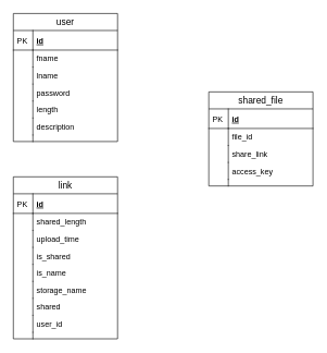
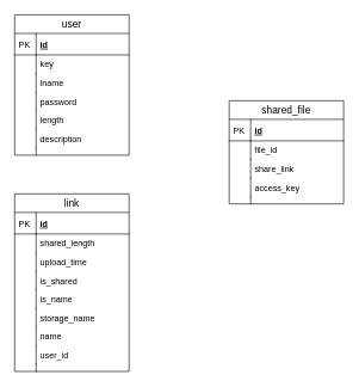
  <mxCell id="0" />
  <mxCell id="1" parent="0" />
  <mxCell id="2" value="user" style="swimlane;fontStyle=0;childLayout=stackLayout;horizontal=1;startSize=26;horizontalStack=0;resizeParent=1;resizeParentMax=0;resizeLast=0;collapsible=1;marginBottom=0;align=center;fontSize=14;" vertex="1" parent="1"><mxGeometry x="20" y="20" width="160" height="196" as="geometry" /></mxCell>
  <mxCell id="3" value="id" style="shape=partialRectangle;top=0;left=0;right=0;bottom=1;align=left;verticalAlign=middle;fillColor=none;spacingLeft=34;spacingRight=4;overflow=hidden;rotatable=0;points=[[0,0.5],[1,0.5]];portConstraint=eastwest;dropTarget=0;fontStyle=5;fontSize=12;" vertex="1" parent="2"><mxGeometry y="26" width="160" height="30" as="geometry" /></mxCell>
  <mxCell id="4" value="PK" style="shape=partialRectangle;top=0;left=0;bottom=0;fillColor=none;align=left;verticalAlign=middle;spacingLeft=4;spacingRight=4;overflow=hidden;rotatable=0;points=[];portConstraint=eastwest;part=1;fontSize=12;" vertex="1" connectable="0" parent="3"><mxGeometry width="30" height="30" as="geometry" /></mxCell>
- <mxCell id="5" value="fname" style="shape=partialRectangle;top=0;left=0;right=0;bottom=0;align=left;verticalAlign=top;fillColor=none;spacingLeft=34;spacingRight=4;overflow=hidden;rotatable=0;points=[[0,0.5],[1,0.5]];portConstraint=eastwest;dropTarget=0;fontSize=12;" vertex="1" parent="2"><mxGeometry y="56" width="160" height="26" as="geometry" /></mxCell>
+ <mxCell id="5" value="key" style="shape=partialRectangle;top=0;left=0;right=0;bottom=0;align=left;verticalAlign=top;fillColor=none;spacingLeft=34;spacingRight=4;overflow=hidden;rotatable=0;points=[[0,0.5],[1,0.5]];portConstraint=eastwest;dropTarget=0;fontSize=12;" vertex="1" parent="2"><mxGeometry y="56" width="160" height="26" as="geometry" /></mxCell>
  <mxCell id="6" value="" style="shape=partialRectangle;top=0;left=0;bottom=0;fillColor=none;align=left;verticalAlign=top;spacingLeft=4;spacingRight=4;overflow=hidden;rotatable=0;points=[];portConstraint=eastwest;part=1;fontSize=12;" vertex="1" connectable="0" parent="5"><mxGeometry width="30" height="26" as="geometry" /></mxCell>
  <mxCell id="7" value="lname" style="shape=partialRectangle;top=0;left=0;right=0;bottom=0;align=left;verticalAlign=top;fillColor=none;spacingLeft=34;spacingRight=4;overflow=hidden;rotatable=0;points=[[0,0.5],[1,0.5]];portConstraint=eastwest;dropTarget=0;fontSize=12;" vertex="1" parent="2"><mxGeometry y="82" width="160" height="26" as="geometry" /></mxCell>
  <mxCell id="8" value="" style="shape=partialRectangle;top=0;left=0;bottom=0;fillColor=none;align=left;verticalAlign=top;spacingLeft=4;spacingRight=4;overflow=hidden;rotatable=0;points=[];portConstraint=eastwest;part=1;fontSize=12;" vertex="1" connectable="0" parent="7"><mxGeometry width="30" height="26" as="geometry" /></mxCell>
  <mxCell id="9" value="password" style="shape=partialRectangle;top=0;left=0;right=0;bottom=0;align=left;verticalAlign=top;fillColor=none;spacingLeft=34;spacingRight=4;overflow=hidden;rotatable=0;points=[[0,0.5],[1,0.5]];portConstraint=eastwest;dropTarget=0;fontSize=12;" vertex="1" parent="2"><mxGeometry y="108" width="160" height="26" as="geometry" /></mxCell>
  <mxCell id="10" value="" style="shape=partialRectangle;top=0;left=0;bottom=0;fillColor=none;align=left;verticalAlign=top;spacingLeft=4;spacingRight=4;overflow=hidden;rotatable=0;points=[];portConstraint=eastwest;part=1;fontSize=12;" vertex="1" connectable="0" parent="9"><mxGeometry width="30" height="26" as="geometry" /></mxCell>
  <mxCell id="11" value="length" style="shape=partialRectangle;top=0;left=0;right=0;bottom=0;align=left;verticalAlign=top;fillColor=none;spacingLeft=34;spacingRight=4;overflow=hidden;rotatable=0;points=[[0,0.5],[1,0.5]];portConstraint=eastwest;dropTarget=0;fontSize=12;" vertex="1" parent="2"><mxGeometry y="134" width="160" height="26" as="geometry" /></mxCell>
  <mxCell id="12" value="" style="shape=partialRectangle;top=0;left=0;bottom=0;fillColor=none;align=left;verticalAlign=top;spacingLeft=4;spacingRight=4;overflow=hidden;rotatable=0;points=[];portConstraint=eastwest;part=1;fontSize=12;" vertex="1" connectable="0" parent="11"><mxGeometry width="30" height="26" as="geometry" /></mxCell>
  <mxCell id="13" value="description" style="shape=partialRectangle;top=0;left=0;right=0;bottom=0;align=left;verticalAlign=top;fillColor=none;spacingLeft=34;spacingRight=4;overflow=hidden;rotatable=0;points=[[0,0.5],[1,0.5]];portConstraint=eastwest;dropTarget=0;fontSize=12;" vertex="1" parent="2"><mxGeometry y="160" width="160" height="26" as="geometry" /></mxCell>
  <mxCell id="14" value="" style="shape=partialRectangle;top=0;left=0;bottom=0;fillColor=none;align=left;verticalAlign=top;spacingLeft=4;spacingRight=4;overflow=hidden;rotatable=0;points=[];portConstraint=eastwest;part=1;fontSize=12;" vertex="1" connectable="0" parent="13"><mxGeometry width="30" height="26" as="geometry" /></mxCell>
  <mxCell id="15" value="" style="shape=partialRectangle;top=0;left=0;right=0;bottom=0;align=left;verticalAlign=top;fillColor=none;spacingLeft=34;spacingRight=4;overflow=hidden;rotatable=0;points=[[0,0.5],[1,0.5]];portConstraint=eastwest;dropTarget=0;fontSize=12;" vertex="1" parent="2"><mxGeometry y="186" width="160" height="10" as="geometry" /></mxCell>
  <mxCell id="16" value="" style="shape=partialRectangle;top=0;left=0;bottom=0;fillColor=none;align=left;verticalAlign=top;spacingLeft=4;spacingRight=4;overflow=hidden;rotatable=0;points=[];portConstraint=eastwest;part=1;fontSize=12;" vertex="1" connectable="0" parent="15"><mxGeometry width="30" height="10" as="geometry" /></mxCell>
  <mxCell id="17" value="shared_file" style="swimlane;fontStyle=0;childLayout=stackLayout;horizontal=1;startSize=26;horizontalStack=0;resizeParent=1;resizeParentMax=0;resizeLast=0;collapsible=1;marginBottom=0;align=center;fontSize=14;" vertex="1" parent="1"><mxGeometry x="320" y="140" width="160" height="144" as="geometry" /></mxCell>
  <mxCell id="18" value="id" style="shape=partialRectangle;top=0;left=0;right=0;bottom=1;align=left;verticalAlign=middle;fillColor=none;spacingLeft=34;spacingRight=4;overflow=hidden;rotatable=0;points=[[0,0.5],[1,0.5]];portConstraint=eastwest;dropTarget=0;fontStyle=5;fontSize=12;" vertex="1" parent="17"><mxGeometry y="26" width="160" height="30" as="geometry" /></mxCell>
  <mxCell id="19" value="PK" style="shape=partialRectangle;top=0;left=0;bottom=0;fillColor=none;align=left;verticalAlign=middle;spacingLeft=4;spacingRight=4;overflow=hidden;rotatable=0;points=[];portConstraint=eastwest;part=1;fontSize=12;" vertex="1" connectable="0" parent="18"><mxGeometry width="30" height="30" as="geometry" /></mxCell>
  <mxCell id="20" value="file_id" style="shape=partialRectangle;top=0;left=0;right=0;bottom=0;align=left;verticalAlign=top;fillColor=none;spacingLeft=34;spacingRight=4;overflow=hidden;rotatable=0;points=[[0,0.5],[1,0.5]];portConstraint=eastwest;dropTarget=0;fontSize=12;" vertex="1" parent="17"><mxGeometry y="56" width="160" height="26" as="geometry" /></mxCell>
  <mxCell id="21" value="" style="shape=partialRectangle;top=0;left=0;bottom=0;fillColor=none;align=left;verticalAlign=top;spacingLeft=4;spacingRight=4;overflow=hidden;rotatable=0;points=[];portConstraint=eastwest;part=1;fontSize=12;" vertex="1" connectable="0" parent="20"><mxGeometry width="30" height="26" as="geometry" /></mxCell>
  <mxCell id="22" value="share_link" style="shape=partialRectangle;top=0;left=0;right=0;bottom=0;align=left;verticalAlign=top;fillColor=none;spacingLeft=34;spacingRight=4;overflow=hidden;rotatable=0;points=[[0,0.5],[1,0.5]];portConstraint=eastwest;dropTarget=0;fontSize=12;" vertex="1" parent="17"><mxGeometry y="82" width="160" height="26" as="geometry" /></mxCell>
  <mxCell id="23" value="" style="shape=partialRectangle;top=0;left=0;bottom=0;fillColor=none;align=left;verticalAlign=top;spacingLeft=4;spacingRight=4;overflow=hidden;rotatable=0;points=[];portConstraint=eastwest;part=1;fontSize=12;" vertex="1" connectable="0" parent="22"><mxGeometry width="30" height="26" as="geometry" /></mxCell>
  <mxCell id="24" value="access_key" style="shape=partialRectangle;top=0;left=0;right=0;bottom=0;align=left;verticalAlign=top;fillColor=none;spacingLeft=34;spacingRight=4;overflow=hidden;rotatable=0;points=[[0,0.5],[1,0.5]];portConstraint=eastwest;dropTarget=0;fontSize=12;" vertex="1" parent="17"><mxGeometry y="108" width="160" height="26" as="geometry" /></mxCell>
  <mxCell id="25" value="" style="shape=partialRectangle;top=0;left=0;bottom=0;fillColor=none;align=left;verticalAlign=top;spacingLeft=4;spacingRight=4;overflow=hidden;rotatable=0;points=[];portConstraint=eastwest;part=1;fontSize=12;" vertex="1" connectable="0" parent="24"><mxGeometry width="30" height="26" as="geometry" /></mxCell>
  <mxCell id="26" value="" style="shape=partialRectangle;top=0;left=0;right=0;bottom=0;align=left;verticalAlign=top;fillColor=none;spacingLeft=34;spacingRight=4;overflow=hidden;rotatable=0;points=[[0,0.5],[1,0.5]];portConstraint=eastwest;dropTarget=0;fontSize=12;" vertex="1" parent="17"><mxGeometry y="134" width="160" height="10" as="geometry" /></mxCell>
  <mxCell id="27" value="" style="shape=partialRectangle;top=0;left=0;bottom=0;fillColor=none;align=left;verticalAlign=top;spacingLeft=4;spacingRight=4;overflow=hidden;rotatable=0;points=[];portConstraint=eastwest;part=1;fontSize=12;" vertex="1" connectable="0" parent="26"><mxGeometry width="30" height="10" as="geometry" /></mxCell>
  <mxCell id="28" value="link" style="swimlane;fontStyle=0;childLayout=stackLayout;horizontal=1;startSize=26;horizontalStack=0;resizeParent=1;resizeParentMax=0;resizeLast=0;collapsible=1;marginBottom=0;align=center;fontSize=14;" vertex="1" parent="1"><mxGeometry x="20" y="270" width="160" height="248" as="geometry" /></mxCell>
  <mxCell id="29" value="id" style="shape=partialRectangle;top=0;left=0;right=0;bottom=1;align=left;verticalAlign=middle;fillColor=none;spacingLeft=34;spacingRight=4;overflow=hidden;rotatable=0;points=[[0,0.5],[1,0.5]];portConstraint=eastwest;dropTarget=0;fontStyle=5;fontSize=12;" vertex="1" parent="28"><mxGeometry y="26" width="160" height="30" as="geometry" /></mxCell>
  <mxCell id="30" value="PK" style="shape=partialRectangle;top=0;left=0;bottom=0;fillColor=none;align=left;verticalAlign=middle;spacingLeft=4;spacingRight=4;overflow=hidden;rotatable=0;points=[];portConstraint=eastwest;part=1;fontSize=12;" vertex="1" connectable="0" parent="29"><mxGeometry width="30" height="30" as="geometry" /></mxCell>
  <mxCell id="31" value="shared_length" style="shape=partialRectangle;top=0;left=0;right=0;bottom=0;align=left;verticalAlign=top;fillColor=none;spacingLeft=34;spacingRight=4;overflow=hidden;rotatable=0;points=[[0,0.5],[1,0.5]];portConstraint=eastwest;dropTarget=0;fontSize=12;" vertex="1" parent="28"><mxGeometry y="56" width="160" height="26" as="geometry" /></mxCell>
  <mxCell id="32" value="" style="shape=partialRectangle;top=0;left=0;bottom=0;fillColor=none;align=left;verticalAlign=top;spacingLeft=4;spacingRight=4;overflow=hidden;rotatable=0;points=[];portConstraint=eastwest;part=1;fontSize=12;" vertex="1" connectable="0" parent="31"><mxGeometry width="30" height="26" as="geometry" /></mxCell>
  <mxCell id="33" value="upload_time" style="shape=partialRectangle;top=0;left=0;right=0;bottom=0;align=left;verticalAlign=top;fillColor=none;spacingLeft=34;spacingRight=4;overflow=hidden;rotatable=0;points=[[0,0.5],[1,0.5]];portConstraint=eastwest;dropTarget=0;fontSize=12;" vertex="1" parent="28"><mxGeometry y="82" width="160" height="26" as="geometry" /></mxCell>
  <mxCell id="34" value="" style="shape=partialRectangle;top=0;left=0;bottom=0;fillColor=none;align=left;verticalAlign=top;spacingLeft=4;spacingRight=4;overflow=hidden;rotatable=0;points=[];portConstraint=eastwest;part=1;fontSize=12;" vertex="1" connectable="0" parent="33"><mxGeometry width="30" height="26" as="geometry" /></mxCell>
  <mxCell id="35" value="is_shared" style="shape=partialRectangle;top=0;left=0;right=0;bottom=0;align=left;verticalAlign=top;fillColor=none;spacingLeft=34;spacingRight=4;overflow=hidden;rotatable=0;points=[[0,0.5],[1,0.5]];portConstraint=eastwest;dropTarget=0;fontSize=12;" vertex="1" parent="28"><mxGeometry y="108" width="160" height="26" as="geometry" /></mxCell>
  <mxCell id="36" value="" style="shape=partialRectangle;top=0;left=0;bottom=0;fillColor=none;align=left;verticalAlign=top;spacingLeft=4;spacingRight=4;overflow=hidden;rotatable=0;points=[];portConstraint=eastwest;part=1;fontSize=12;" vertex="1" connectable="0" parent="35"><mxGeometry width="30" height="26" as="geometry" /></mxCell>
  <mxCell id="37" value="is_name" style="shape=partialRectangle;top=0;left=0;right=0;bottom=0;align=left;verticalAlign=top;fillColor=none;spacingLeft=34;spacingRight=4;overflow=hidden;rotatable=0;points=[[0,0.5],[1,0.5]];portConstraint=eastwest;dropTarget=0;fontSize=12;" vertex="1" parent="28"><mxGeometry y="134" width="160" height="26" as="geometry" /></mxCell>
  <mxCell id="38" value="" style="shape=partialRectangle;top=0;left=0;bottom=0;fillColor=none;align=left;verticalAlign=top;spacingLeft=4;spacingRight=4;overflow=hidden;rotatable=0;points=[];portConstraint=eastwest;part=1;fontSize=12;" vertex="1" connectable="0" parent="37"><mxGeometry width="30" height="26" as="geometry" /></mxCell>
  <mxCell id="39" value="storage_name" style="shape=partialRectangle;top=0;left=0;right=0;bottom=0;align=left;verticalAlign=top;fillColor=none;spacingLeft=34;spacingRight=4;overflow=hidden;rotatable=0;points=[[0,0.5],[1,0.5]];portConstraint=eastwest;dropTarget=0;fontSize=12;" vertex="1" parent="28"><mxGeometry y="160" width="160" height="26" as="geometry" /></mxCell>
  <mxCell id="40" value="" style="shape=partialRectangle;top=0;left=0;bottom=0;fillColor=none;align=left;verticalAlign=top;spacingLeft=4;spacingRight=4;overflow=hidden;rotatable=0;points=[];portConstraint=eastwest;part=1;fontSize=12;" vertex="1" connectable="0" parent="39"><mxGeometry width="30" height="26" as="geometry" /></mxCell>
- <mxCell id="41" value="shared" style="shape=partialRectangle;top=0;left=0;right=0;bottom=0;align=left;verticalAlign=top;fillColor=none;spacingLeft=34;spacingRight=4;overflow=hidden;rotatable=0;points=[[0,0.5],[1,0.5]];portConstraint=eastwest;dropTarget=0;fontSize=12;" vertex="1" parent="28"><mxGeometry y="186" width="160" height="26" as="geometry" /></mxCell>
+ <mxCell id="41" value="name" style="shape=partialRectangle;top=0;left=0;right=0;bottom=0;align=left;verticalAlign=top;fillColor=none;spacingLeft=34;spacingRight=4;overflow=hidden;rotatable=0;points=[[0,0.5],[1,0.5]];portConstraint=eastwest;dropTarget=0;fontSize=12;" vertex="1" parent="28"><mxGeometry y="186" width="160" height="26" as="geometry" /></mxCell>
  <mxCell id="42" value="" style="shape=partialRectangle;top=0;left=0;bottom=0;fillColor=none;align=left;verticalAlign=top;spacingLeft=4;spacingRight=4;overflow=hidden;rotatable=0;points=[];portConstraint=eastwest;part=1;fontSize=12;" vertex="1" connectable="0" parent="41"><mxGeometry width="30" height="26" as="geometry" /></mxCell>
  <mxCell id="43" value="user_id" style="shape=partialRectangle;top=0;left=0;right=0;bottom=0;align=left;verticalAlign=top;fillColor=none;spacingLeft=34;spacingRight=4;overflow=hidden;rotatable=0;points=[[0,0.5],[1,0.5]];portConstraint=eastwest;dropTarget=0;fontSize=12;" vertex="1" parent="28"><mxGeometry y="212" width="160" height="26" as="geometry" /></mxCell>
  <mxCell id="44" value="" style="shape=partialRectangle;top=0;left=0;bottom=0;fillColor=none;align=left;verticalAlign=top;spacingLeft=4;spacingRight=4;overflow=hidden;rotatable=0;points=[];portConstraint=eastwest;part=1;fontSize=12;" vertex="1" connectable="0" parent="43"><mxGeometry width="30" height="26" as="geometry" /></mxCell>
  <mxCell id="45" value="" style="shape=partialRectangle;top=0;left=0;right=0;bottom=0;align=left;verticalAlign=top;fillColor=none;spacingLeft=34;spacingRight=4;overflow=hidden;rotatable=0;points=[[0,0.5],[1,0.5]];portConstraint=eastwest;dropTarget=0;fontSize=12;" vertex="1" parent="28"><mxGeometry y="238" width="160" height="10" as="geometry" /></mxCell>
  <mxCell id="46" value="" style="shape=partialRectangle;top=0;left=0;bottom=0;fillColor=none;align=left;verticalAlign=top;spacingLeft=4;spacingRight=4;overflow=hidden;rotatable=0;points=[];portConstraint=eastwest;part=1;fontSize=12;" vertex="1" connectable="0" parent="45"><mxGeometry width="30" height="10" as="geometry" /></mxCell>
